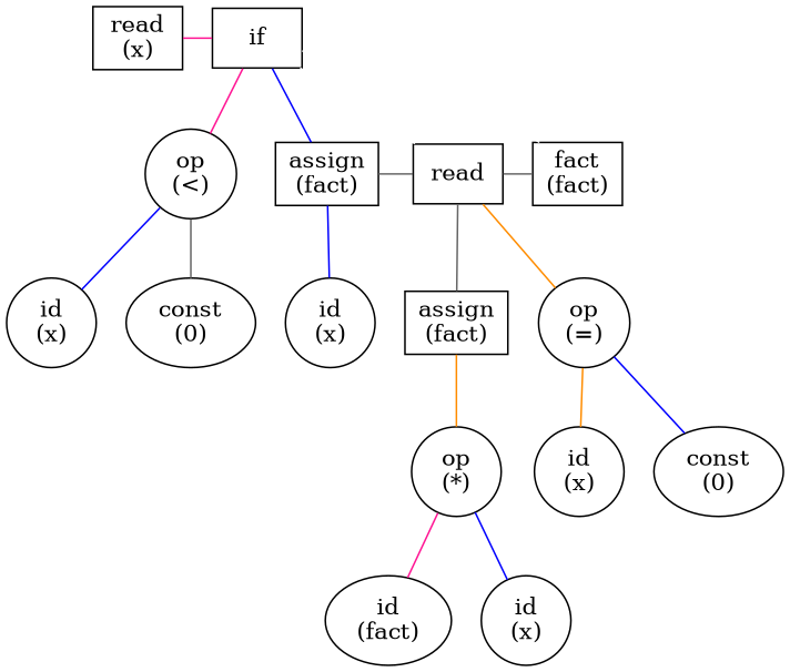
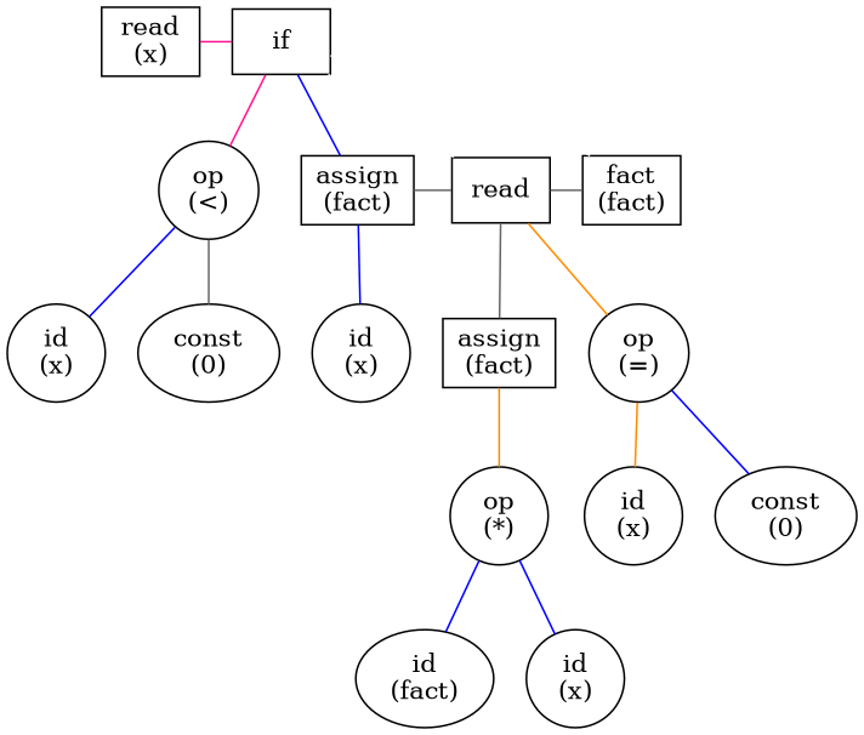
  graph {
    splines=true
    node [shape=ellipse]
    edge [color=blue]
    n1 [label="read\n(x)" shape=box]
    n2 [label=if shape=box]
    n3 [label="op\n(<)"]
    n4 [label="assign\n(fact)" shape=box]
    n5 [label=read shape=box]
    n6 [label="fact\n(fact)" shape=box]
    n7 [label="id\n(x)"]
    n8 [label="const\n(0)"]
    n9 [label="id\n(x)"]
    n10 [label="assign\n(fact)" shape=box]
    n11 [label="op\n(=)"]
    n12 [label="op\n(*)"]
    n13 [label="id\n(fact)"]
    n14 [label="id\n(x)"]
    n15 [label="id\n(x)"]
    n16 [label="const\n(0)"]
    subgraph sub_1 {
      rank=same
      n1
      n2
    }
    subgraph sub_2 {
      rank=same
      n3
      n4
      n5
      n6
    }
    subgraph sub_3 {
      rank=same
      n7
      n8
    }
    subgraph sub_4 {
      rank=same
      n9
    }
    subgraph sub_5 {
      rank=same
      n10
      n11
    }
    subgraph sub_6 {
      rank=same
      n12
    }
    subgraph sub_7 {
      rank=same
      n13
      n14
    }
    subgraph sub_8 {
      rank=same
      n15
      n16
    }
    n1 -- n2 [color=deeppink constraint=false]
    n2 -- n3 [color=deeppink]
    n2 -- n4
    n2 -- n5 [color=white constraint=false]
    n2 -- n6 [color=white constraint=false]
    n3 -- n7
    n3 -- n8 [color=gray40]
    n4 -- n5 [color=gray40 constraint=false]
    n4 -- n9
    n5 -- n6 [color=gray40 constraint=false]
    n5 -- n10 [color=gray40]
    n5 -- n11 [color=darkorange]
    n10 -- n12 [color=darkorange]
    n11 -- n15 [color=darkorange]
    n11 -- n16
-   n12 -- n13 [color=deeppink]
+   n12 -- n13
    n12 -- n14
  }
